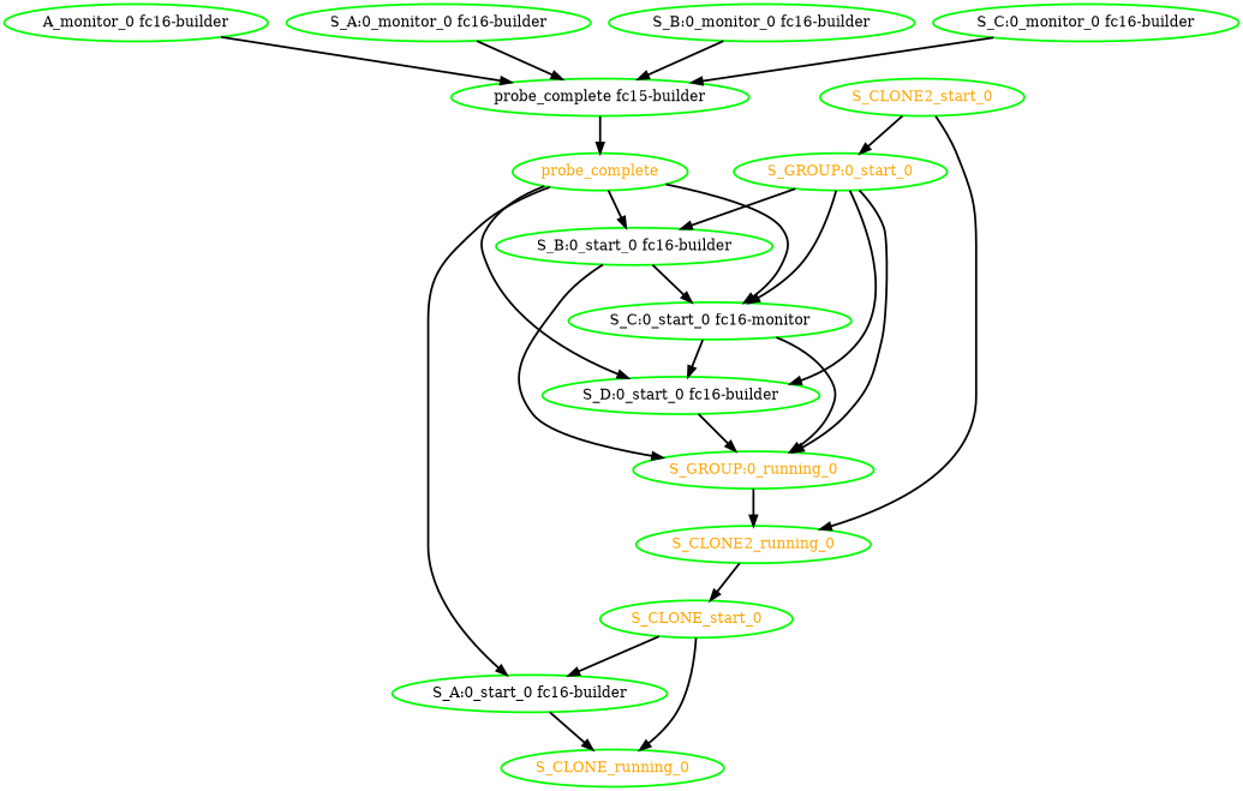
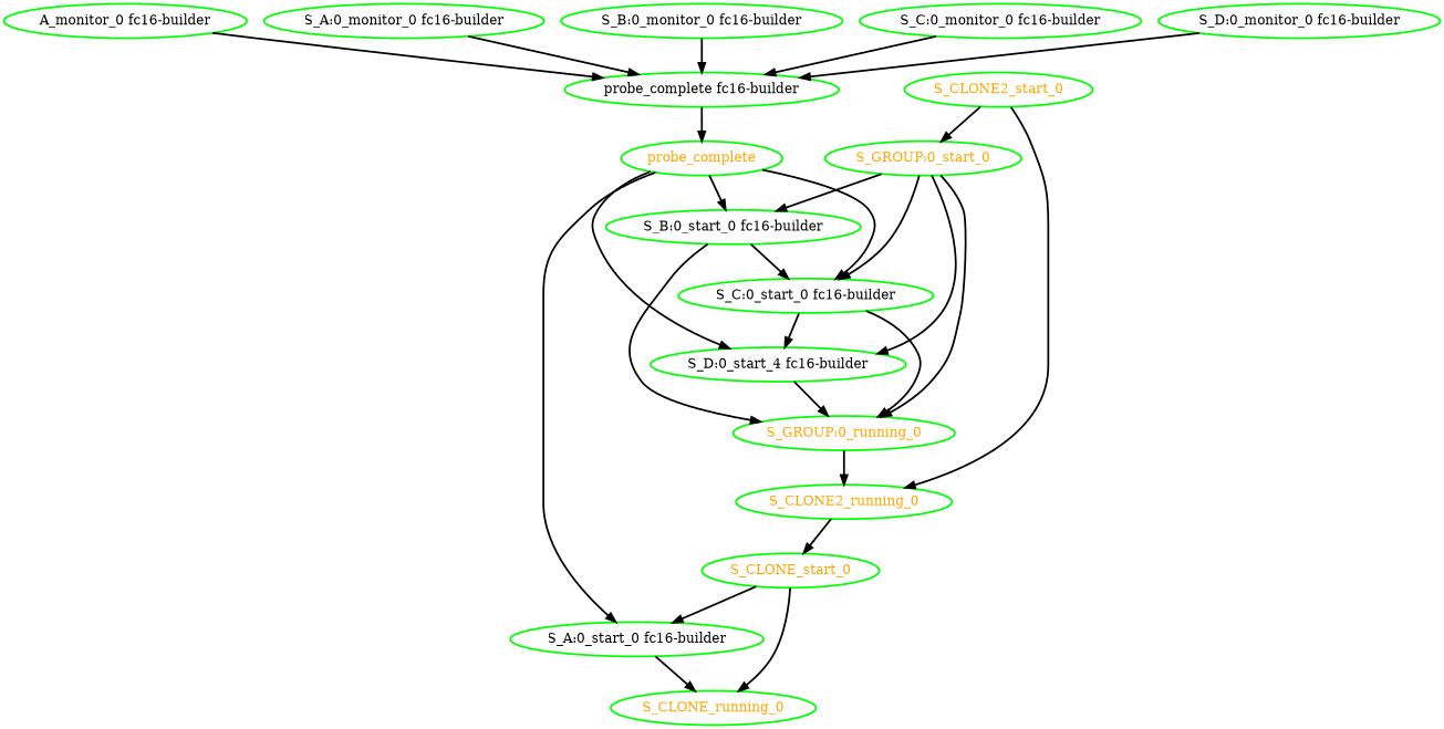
  digraph {
    node [color=green fontcolor=black style=bold]
    edge [style=bold]
    "A_monitor_0 fc16-builder"
-   "probe_complete fc16-builder" [label="probe_complete fc15-builder"]
+   "probe_complete fc16-builder"
    probe_complete [fontcolor=orange]
    "S_A:0_start_0 fc16-builder"
    "S_B:0_start_0 fc16-builder"
-   "S_C:0_start_0 fc16-builder" [label="S_C:0_start_0 fc16-monitor"]
-   "S_D:0_start_0 fc16-builder"
+   "S_C:0_start_0 fc16-builder"
+   "S_D:0_start_0 fc16-builder" [label="S_D:0_start_4 fc16-builder"]
    "S_A:0_monitor_0 fc16-builder"
    S_CLONE_running_0 [fontcolor=orange]
    "S_B:0_monitor_0 fc16-builder"
    "S_GROUP:0_running_0" [fontcolor=orange]
    S_CLONE2_running_0 [fontcolor=orange]
    S_CLONE_start_0 [fontcolor=orange]
    "S_C:0_monitor_0 fc16-builder"
    S_CLONE2_start_0 [fontcolor=orange]
    "S_GROUP:0_start_0" [fontcolor=orange]
+   "S_D:0_monitor_0 fc16-builder"
    "A_monitor_0 fc16-builder" -> "probe_complete fc16-builder"
    "probe_complete fc16-builder" -> probe_complete
    probe_complete -> "S_A:0_start_0 fc16-builder"
    probe_complete -> "S_B:0_start_0 fc16-builder"
    probe_complete -> "S_C:0_start_0 fc16-builder"
    probe_complete -> "S_D:0_start_0 fc16-builder"
    "S_A:0_start_0 fc16-builder" -> S_CLONE_running_0
    "S_B:0_start_0 fc16-builder" -> "S_C:0_start_0 fc16-builder"
    "S_B:0_start_0 fc16-builder" -> "S_GROUP:0_running_0"
    "S_C:0_start_0 fc16-builder" -> "S_D:0_start_0 fc16-builder"
    "S_C:0_start_0 fc16-builder" -> "S_GROUP:0_running_0"
    "S_D:0_start_0 fc16-builder" -> "S_GROUP:0_running_0"
    "S_A:0_monitor_0 fc16-builder" -> "probe_complete fc16-builder"
    "S_B:0_monitor_0 fc16-builder" -> "probe_complete fc16-builder"
    "S_GROUP:0_running_0" -> S_CLONE2_running_0
    S_CLONE2_running_0 -> S_CLONE_start_0
    S_CLONE_start_0 -> "S_A:0_start_0 fc16-builder"
    S_CLONE_start_0 -> S_CLONE_running_0
    "S_C:0_monitor_0 fc16-builder" -> "probe_complete fc16-builder"
    S_CLONE2_start_0 -> S_CLONE2_running_0
    S_CLONE2_start_0 -> "S_GROUP:0_start_0"
    "S_GROUP:0_start_0" -> "S_B:0_start_0 fc16-builder"
    "S_GROUP:0_start_0" -> "S_C:0_start_0 fc16-builder"
    "S_GROUP:0_start_0" -> "S_D:0_start_0 fc16-builder"
    "S_GROUP:0_start_0" -> "S_GROUP:0_running_0"
+   "S_D:0_monitor_0 fc16-builder" -> "probe_complete fc16-builder"
  }
